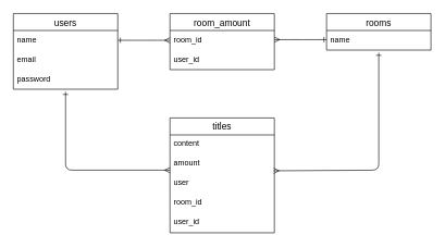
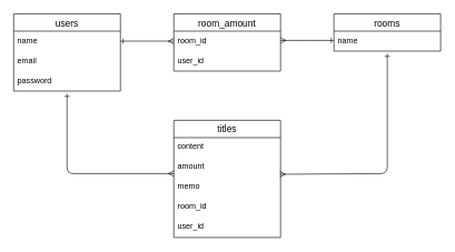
  <mxCell id="0" />
  <mxCell id="1" parent="0" />
  <mxCell id="2" value="users" style="swimlane;fontStyle=0;childLayout=stackLayout;horizontal=1;startSize=26;horizontalStack=0;resizeParent=1;resizeParentMax=0;resizeLast=0;collapsible=1;marginBottom=0;align=center;fontSize=14;" vertex="1" parent="1"><mxGeometry x="20" y="20" width="160" height="116" as="geometry" /></mxCell>
  <mxCell id="3" value="name" style="text;strokeColor=none;fillColor=none;spacingLeft=4;spacingRight=4;overflow=hidden;rotatable=0;points=[[0,0.5],[1,0.5]];portConstraint=eastwest;fontSize=12;" vertex="1" parent="2"><mxGeometry y="26" width="160" height="30" as="geometry" /></mxCell>
  <mxCell id="4" value="email" style="text;strokeColor=none;fillColor=none;spacingLeft=4;spacingRight=4;overflow=hidden;rotatable=0;points=[[0,0.5],[1,0.5]];portConstraint=eastwest;fontSize=12;" vertex="1" parent="2"><mxGeometry y="56" width="160" height="30" as="geometry" /></mxCell>
  <mxCell id="5" value="password" style="text;strokeColor=none;fillColor=none;spacingLeft=4;spacingRight=4;overflow=hidden;rotatable=0;points=[[0,0.5],[1,0.5]];portConstraint=eastwest;fontSize=12;" vertex="1" parent="2"><mxGeometry y="86" width="160" height="30" as="geometry" /></mxCell>
  <mxCell id="6" value="rooms" style="swimlane;fontStyle=0;childLayout=stackLayout;horizontal=1;startSize=26;horizontalStack=0;resizeParent=1;resizeParentMax=0;resizeLast=0;collapsible=1;marginBottom=0;align=center;fontSize=14;" vertex="1" parent="1"><mxGeometry x="500" y="20" width="160" height="56" as="geometry" /></mxCell>
  <mxCell id="7" value="name" style="text;strokeColor=none;fillColor=none;spacingLeft=4;spacingRight=4;overflow=hidden;rotatable=0;points=[[0,0.5],[1,0.5]];portConstraint=eastwest;fontSize=12;" vertex="1" parent="6"><mxGeometry y="26" width="160" height="30" as="geometry" /></mxCell>
  <mxCell id="8" value="room_amount" style="swimlane;fontStyle=0;childLayout=stackLayout;horizontal=1;startSize=26;horizontalStack=0;resizeParent=1;resizeParentMax=0;resizeLast=0;collapsible=1;marginBottom=0;align=center;fontSize=14;" vertex="1" parent="1"><mxGeometry x="260" y="20" width="160" height="86" as="geometry" /></mxCell>
  <mxCell id="9" value="room_id" style="text;strokeColor=none;fillColor=none;spacingLeft=4;spacingRight=4;overflow=hidden;rotatable=0;points=[[0,0.5],[1,0.5]];portConstraint=eastwest;fontSize=12;" vertex="1" parent="8"><mxGeometry y="26" width="160" height="30" as="geometry" /></mxCell>
  <mxCell id="10" value="user_id" style="text;strokeColor=none;fillColor=none;spacingLeft=4;spacingRight=4;overflow=hidden;rotatable=0;points=[[0,0.5],[1,0.5]];portConstraint=eastwest;fontSize=12;" vertex="1" parent="8"><mxGeometry y="56" width="160" height="30" as="geometry" /></mxCell>
  <mxCell id="11" value="titles" style="swimlane;fontStyle=0;childLayout=stackLayout;horizontal=1;startSize=26;horizontalStack=0;resizeParent=1;resizeParentMax=0;resizeLast=0;collapsible=1;marginBottom=0;align=center;fontSize=14;" vertex="1" parent="1"><mxGeometry x="260" y="180" width="160" height="176" as="geometry" /></mxCell>
  <mxCell id="12" value="content" style="text;strokeColor=none;fillColor=none;spacingLeft=4;spacingRight=4;overflow=hidden;rotatable=0;points=[[0,0.5],[1,0.5]];portConstraint=eastwest;fontSize=12;" vertex="1" parent="11"><mxGeometry y="26" width="160" height="30" as="geometry" /></mxCell>
  <mxCell id="13" value="amount" style="text;strokeColor=none;fillColor=none;spacingLeft=4;spacingRight=4;overflow=hidden;rotatable=0;points=[[0,0.5],[1,0.5]];portConstraint=eastwest;fontSize=12;" vertex="1" parent="11"><mxGeometry y="56" width="160" height="30" as="geometry" /></mxCell>
- <mxCell id="14" value="user" style="text;strokeColor=none;fillColor=none;spacingLeft=4;spacingRight=4;overflow=hidden;rotatable=0;points=[[0,0.5],[1,0.5]];portConstraint=eastwest;fontSize=12;" vertex="1" parent="11"><mxGeometry y="86" width="160" height="30" as="geometry" /></mxCell>
+ <mxCell id="14" value="memo" style="text;strokeColor=none;fillColor=none;spacingLeft=4;spacingRight=4;overflow=hidden;rotatable=0;points=[[0,0.5],[1,0.5]];portConstraint=eastwest;fontSize=12;" vertex="1" parent="11"><mxGeometry y="86" width="160" height="30" as="geometry" /></mxCell>
  <mxCell id="15" value="room_id" style="text;strokeColor=none;fillColor=none;spacingLeft=4;spacingRight=4;overflow=hidden;rotatable=0;points=[[0,0.5],[1,0.5]];portConstraint=eastwest;fontSize=12;" vertex="1" parent="11"><mxGeometry y="116" width="160" height="30" as="geometry" /></mxCell>
  <mxCell id="16" value="user_id" style="text;strokeColor=none;fillColor=none;spacingLeft=4;spacingRight=4;overflow=hidden;rotatable=0;points=[[0,0.5],[1,0.5]];portConstraint=eastwest;fontSize=12;" vertex="1" parent="11"><mxGeometry y="146" width="160" height="30" as="geometry" /></mxCell>
  <mxCell id="17" value="" style="edgeStyle=entityRelationEdgeStyle;fontSize=12;html=1;endArrow=ERmany;endFill=0;startArrow=ERone;startFill=0;exitX=1;exitY=0.5;exitDx=0;exitDy=0;entryX=0;entryY=0.5;entryDx=0;entryDy=0;" edge="1" parent="1" source="3" target="9"><mxGeometry width="100" height="100" relative="1" as="geometry"><mxPoint x="160" y="176" as="sourcePoint" /><mxPoint x="260" y="76" as="targetPoint" /></mxGeometry></mxCell>
  <mxCell id="18" value="" style="edgeStyle=entityRelationEdgeStyle;fontSize=12;html=1;endArrow=ERone;endFill=0;startArrow=ERmany;startFill=0;exitX=1;exitY=0;exitDx=0;exitDy=0;exitPerimeter=0;" edge="1" parent="1"><mxGeometry width="100" height="100" relative="1" as="geometry"><mxPoint x="420" y="60" as="sourcePoint" /><mxPoint x="500" y="60" as="targetPoint" /></mxGeometry></mxCell>
  <mxCell id="19" value="" style="fontSize=12;html=1;endArrow=ERmany;endFill=0;startArrow=ERone;startFill=0;" edge="1" parent="1"><mxGeometry width="100" height="100" relative="1" as="geometry"><mxPoint x="100" y="140" as="sourcePoint" /><mxPoint x="260" y="260" as="targetPoint" /><Array as="points"><mxPoint x="100" y="260" /></Array></mxGeometry></mxCell>
  <mxCell id="20" value="" style="fontSize=12;html=1;endArrow=ERone;exitX=0.994;exitY=0.833;exitDx=0;exitDy=0;exitPerimeter=0;endFill=0;startArrow=ERmany;startFill=0;" edge="1" parent="1" source="13"><mxGeometry width="100" height="100" relative="1" as="geometry"><mxPoint x="250" y="270" as="sourcePoint" /><mxPoint x="580" y="80" as="targetPoint" /><Array as="points"><mxPoint x="580" y="260" /></Array></mxGeometry></mxCell>
